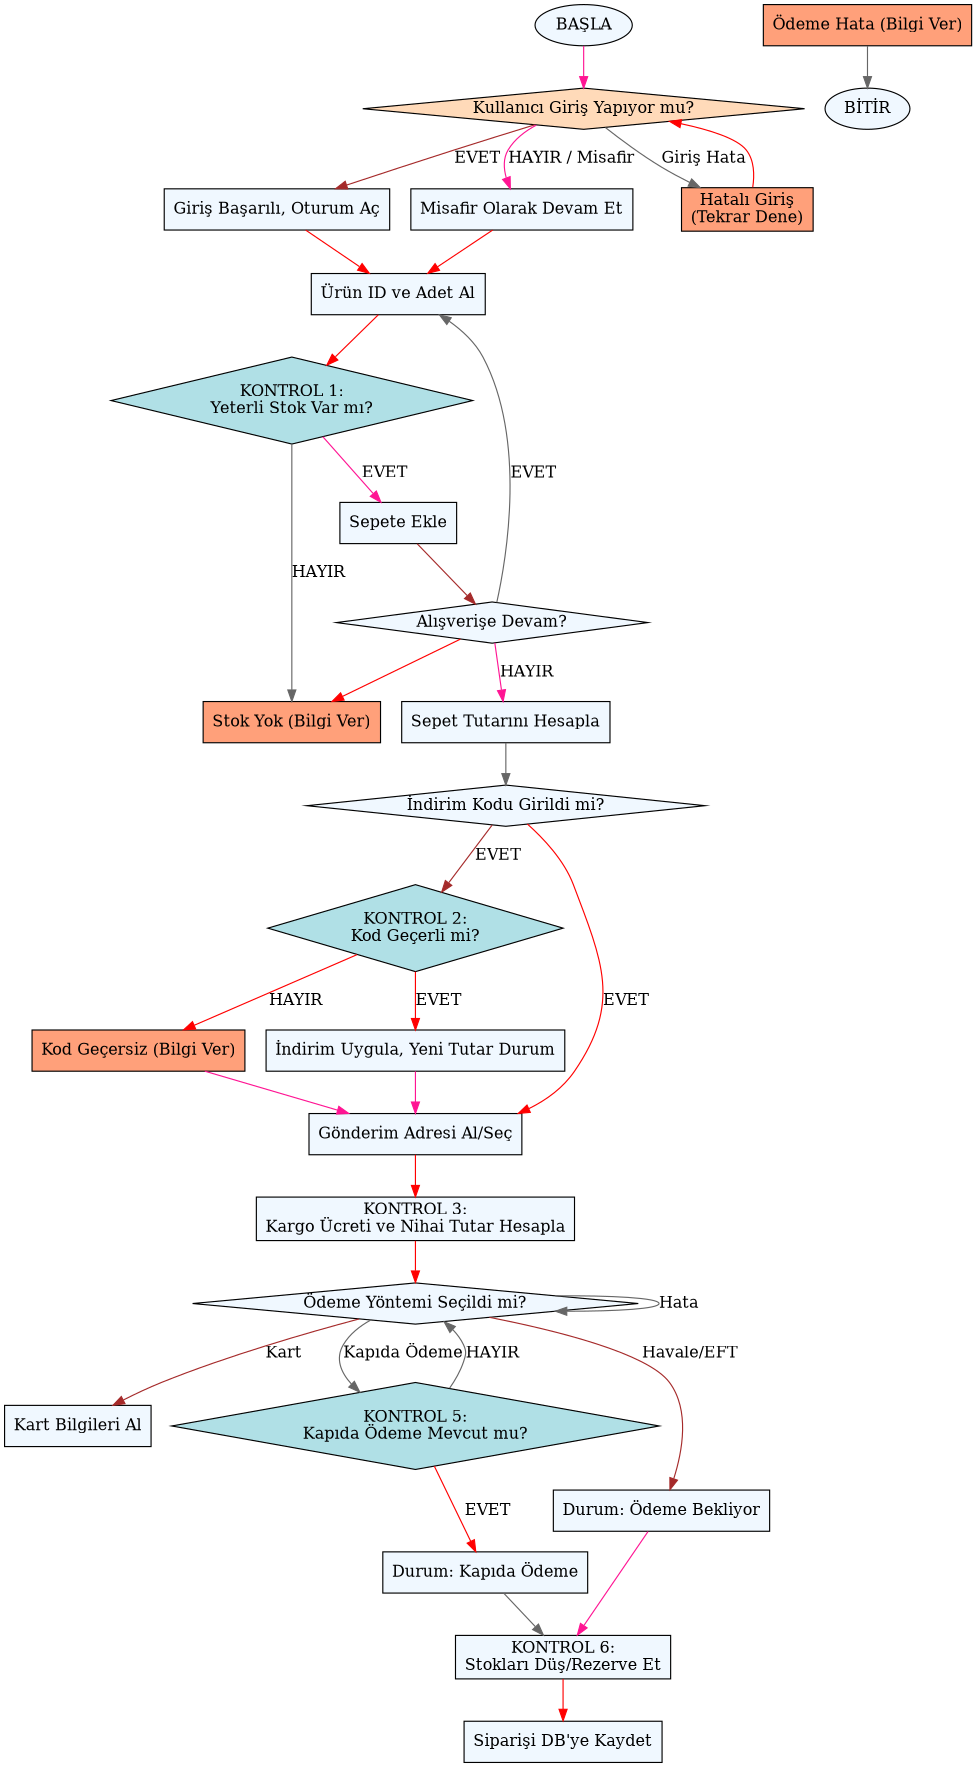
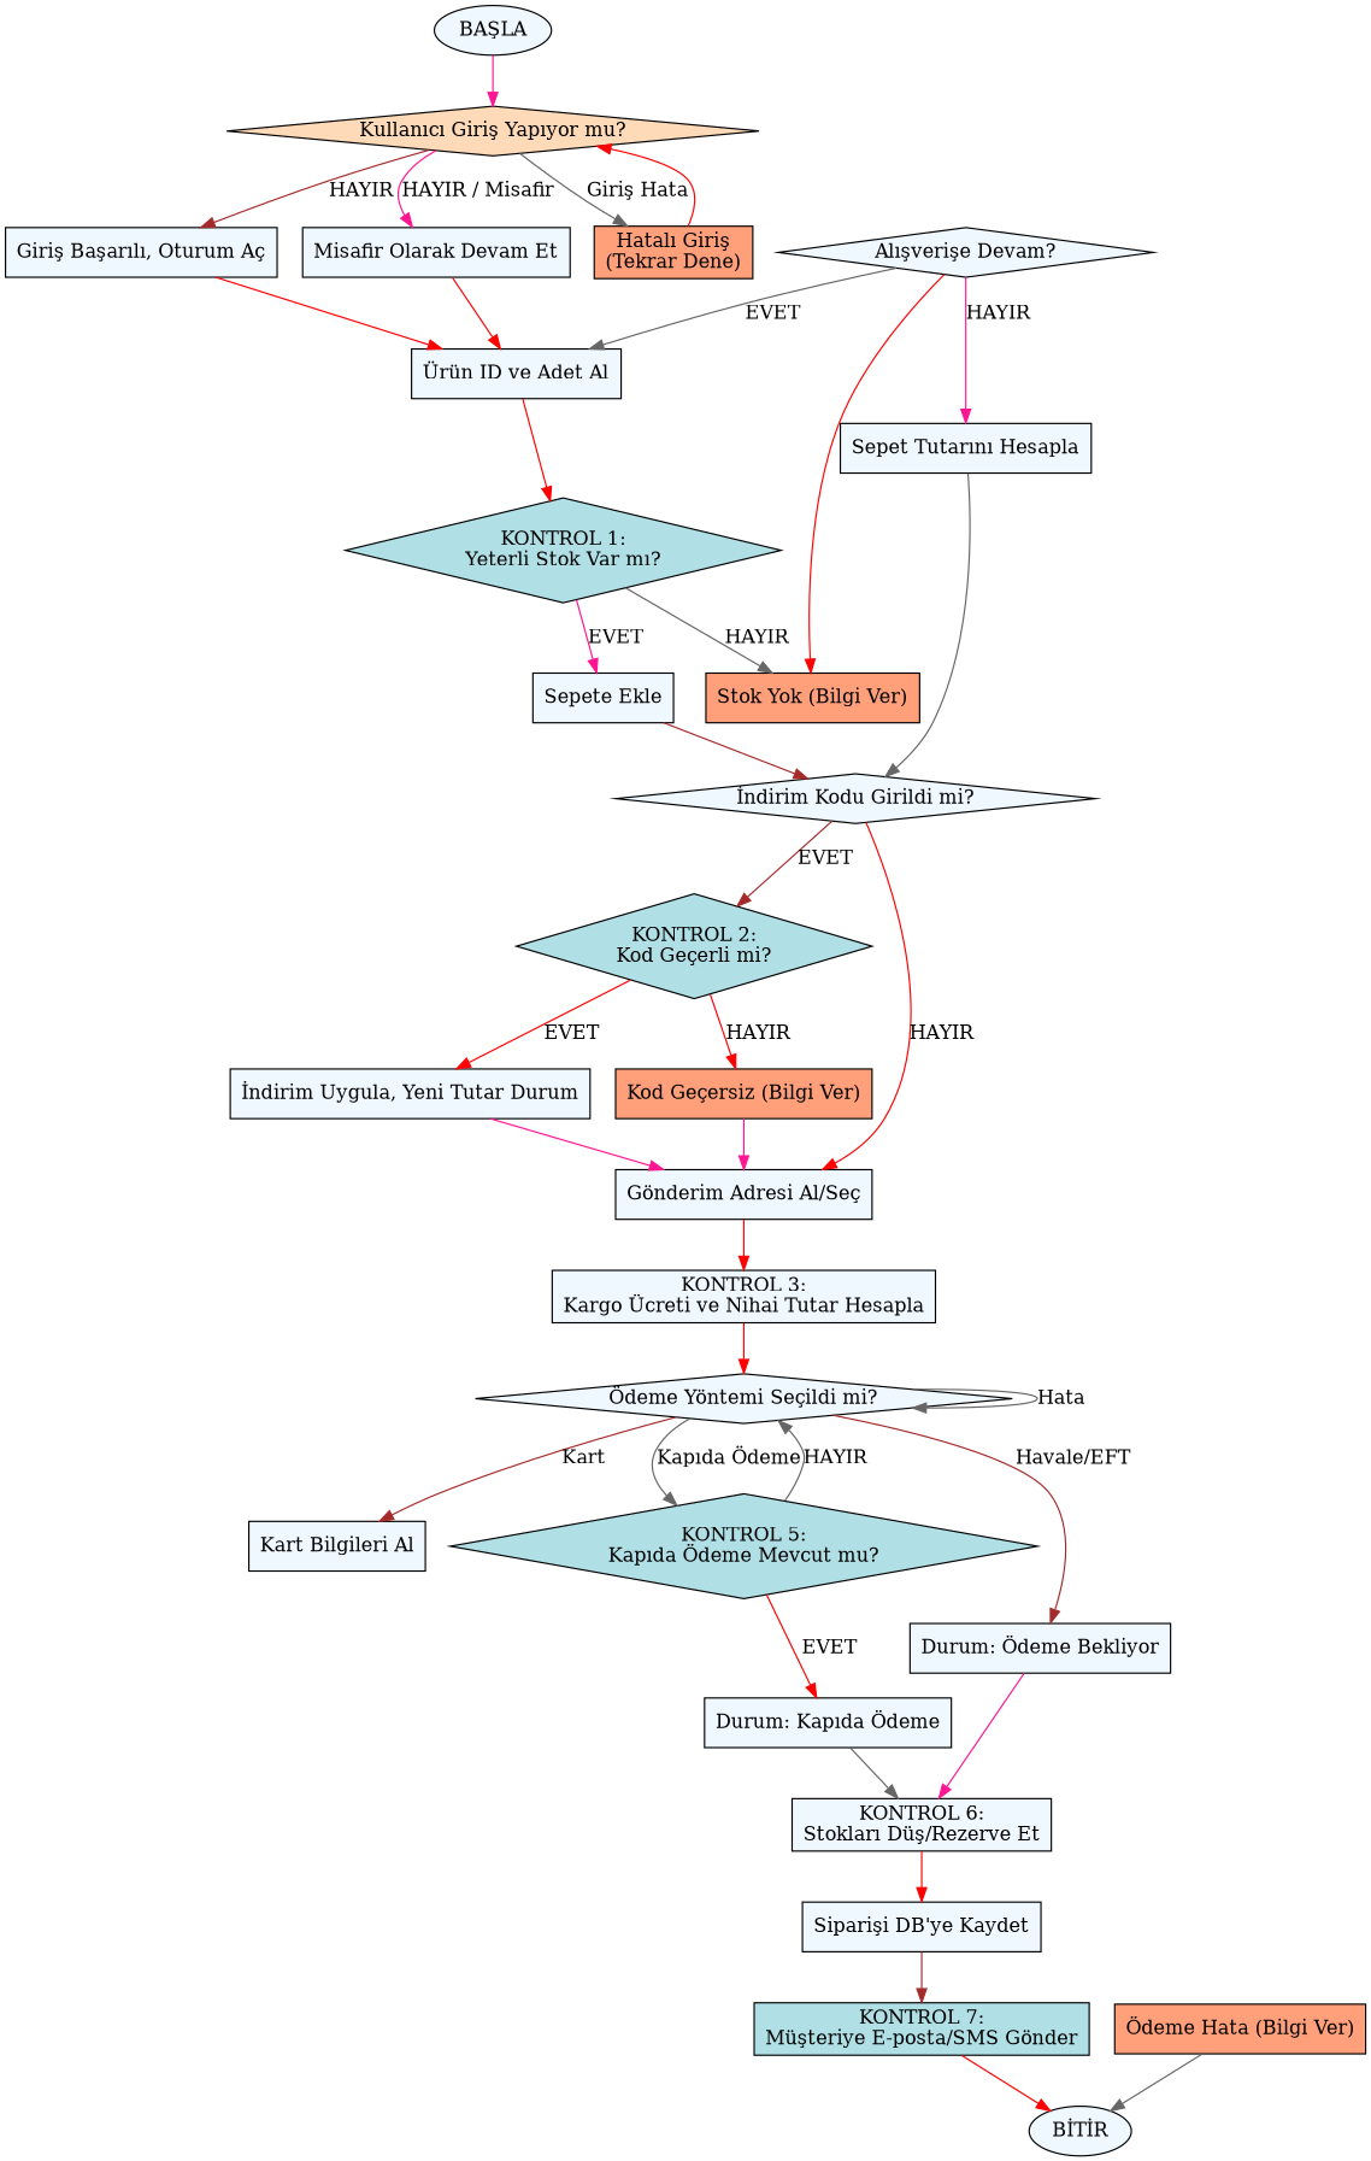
  digraph {
    rankdir=TB
    node [fillcolor="#F0F8FF" shape=box style=filled]
    edge [color=red]
    n1 [label="BAŞLA" shape=ellipse]
    n2 [fillcolor="#FFDAB9" label="Kullanıcı Giriş Yapıyor mu?" shape=diamond]
    n3 [label="Giriş Başarılı, Oturum Aç"]
    n4 [label="Misafir Olarak Devam Et"]
    n5 [fillcolor="#FFA07A" label="Hatalı Giriş\n(Tekrar Dene)"]
    n6 [label="Ürün ID ve Adet Al"]
    n7 [fillcolor="#B0E0E6" label="KONTROL 1:\nYeterli Stok Var mı?" shape=diamond]
    n8 [label="Sepete Ekle"]
    n9 [fillcolor="#FFA07A" label="Stok Yok (Bilgi Ver)"]
    n10 [label="Alışverişe Devam?" shape=diamond]
    n11 [label="Sepet Tutarını Hesapla"]
    n12 [label="İndirim Kodu Girildi mi?" shape=diamond]
    n13 [fillcolor="#B0E0E6" label="KONTROL 2:\nKod Geçerli mi?" shape=diamond]
    n14 [label="Gönderim Adresi Al/Seç"]
    n15 [label="İndirim Uygula, Yeni Tutar Durum"]
    n16 [fillcolor="#FFA07A" label="Kod Geçersiz (Bilgi Ver)"]
    n17 [label="KONTROL 3:\nKargo Ücreti ve Nihai Tutar Hesapla"]
    n18 [label="Ödeme Yöntemi Seçildi mi?" shape=diamond]
    n19 [label="Kart Bilgileri Al"]
    n20 [fillcolor="#B0E0E6" label="KONTROL 5:\nKapıda Ödeme Mevcut mu?" shape=diamond]
    n21 [label="Durum: Ödeme Bekliyor"]
    n22 [label="Durum: Kapıda Ödeme"]
    n23 [label="KONTROL 6:\nStokları Düş/Rezerve Et"]
    n24 [label="Siparişi DB'ye Kaydet"]
    n25 [fillcolor="#FFA07A" label="Ödeme Hata (Bilgi Ver)"]
    n26 [label="BİTİR" shape=ellipse]
+   n27 [fillcolor="#B0E0E6" label="KONTROL 7:\nMüşteriye E-posta/SMS Gönder"]
    n1 -> n2 [color=deeppink]
-   n2 -> n3 [color=brown label=EVET]
+   n2 -> n3 [color=brown label=HAYIR]
    n2 -> n4 [color=deeppink label="HAYIR / Misafir"]
    n2 -> n5 [color=gray40 label="Giriş Hata"]
    n3 -> n6
    n4 -> n6
    n5 -> n2
    n6 -> n7
    n7 -> n8 [color=deeppink label=EVET]
    n7 -> n9 [color=gray40 label=HAYIR]
-   n8 -> n10 [color=brown]
+   n8 -> n12 [color=brown]
    n10 -> n6 [color=gray40 label=EVET]
    n10 -> n9
    n10 -> n11 [color=deeppink label=HAYIR]
    n11 -> n12 [color=gray40]
    n12 -> n13 [color=brown label=EVET]
-   n12 -> n14 [label=EVET]
+   n12 -> n14 [label=HAYIR]
    n13 -> n15 [label=EVET]
    n13 -> n16 [label=HAYIR]
    n14 -> n17
    n15 -> n14 [color=deeppink]
    n16 -> n14 [color=deeppink]
    n17 -> n18
    n18 -> n18 [color=gray40 label=Hata]
    n18 -> n19 [color=brown label=Kart]
    n18 -> n20 [color=gray40 label="Kapıda Ödeme"]
    n18 -> n21 [color=brown label="Havale/EFT"]
    n20 -> n18 [color=gray40 label=HAYIR]
    n20 -> n22 [label=EVET]
    n21 -> n23 [color=deeppink]
    n22 -> n23 [color=gray40]
    n23 -> n24
+   n24 -> n27 [color=brown]
    n25 -> n26 [color=gray40]
+   n27 -> n26
  }
